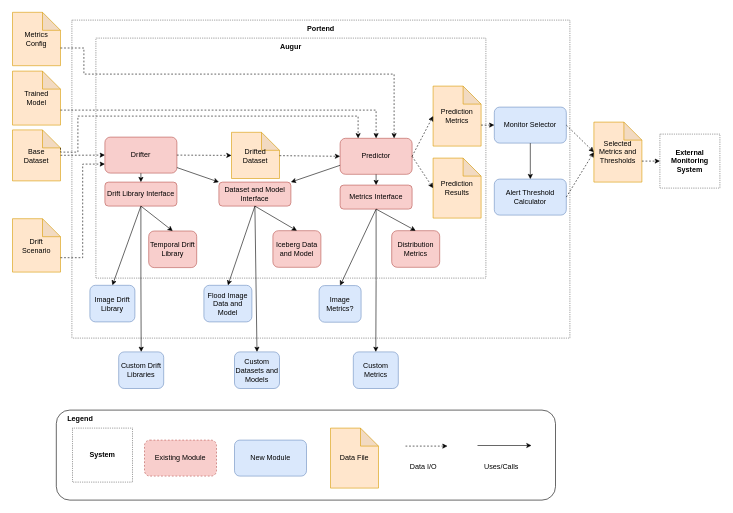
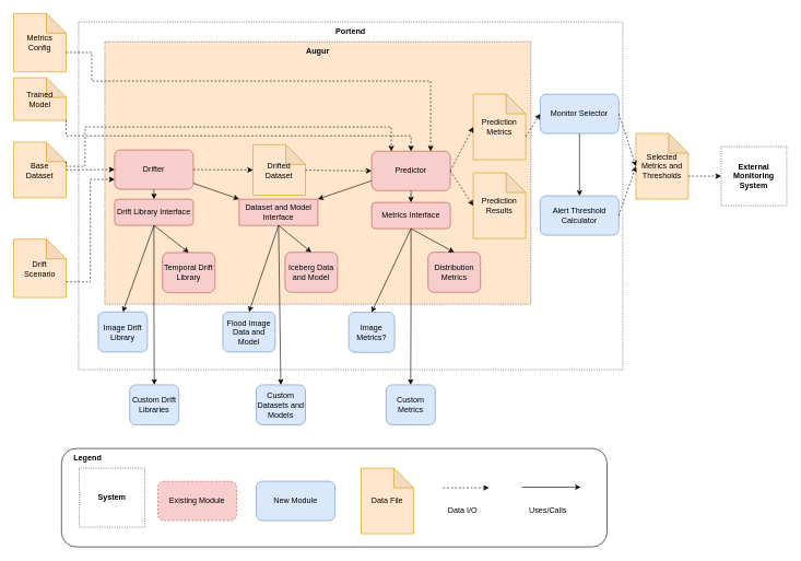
  <mxCell id="0" />
  <mxCell id="1" parent="0" />
  <mxCell id="2" value="&lt;b&gt;&amp;nbsp; &amp;nbsp; &amp;nbsp;Legend&lt;/b&gt;" style="rounded=1;whiteSpace=wrap;html=1;align=left;verticalAlign=top;" parent="1" vertex="1"><mxGeometry x="93" y="683" width="832" height="150" as="geometry" /></mxCell>
  <mxCell id="3" value="&lt;b&gt;Portend&lt;/b&gt;" style="rounded=0;whiteSpace=wrap;html=1;align=center;verticalAlign=top;dashed=1;dashPattern=1 2;" parent="1" vertex="1"><mxGeometry x="119" y="33" width="830" height="530" as="geometry" /></mxCell>
- <mxCell id="4" value="&lt;b&gt;Augur&lt;/b&gt;" style="rounded=0;whiteSpace=wrap;html=1;align=center;verticalAlign=top;dashed=1;dashPattern=1 2;" parent="1" vertex="1"><mxGeometry x="159" y="63" width="650" height="400" as="geometry" /></mxCell>
+ <mxCell id="4" value="&lt;b&gt;Augur&lt;/b&gt;" style="rounded=0;whiteSpace=wrap;html=1;align=center;verticalAlign=top;dashed=1;dashPattern=1 2;fillColor=#ffe6cc;" parent="1" vertex="1"><mxGeometry x="159" y="63" width="650" height="400" as="geometry" /></mxCell>
  <mxCell id="5" value="Drifter" style="rounded=1;whiteSpace=wrap;html=1;fillColor=#f8cecc;strokeColor=#b85450;" parent="1" vertex="1"><mxGeometry x="174" y="228" width="120" height="60" as="geometry" /></mxCell>
  <mxCell id="6" value="Base &lt;br&gt;Dataset" style="shape=note;whiteSpace=wrap;html=1;backgroundOutline=1;darkOpacity=0.05;fillColor=#ffe6cc;strokeColor=#d79b00;" parent="1" vertex="1"><mxGeometry x="20" y="216" width="80" height="85" as="geometry" /></mxCell>
  <mxCell id="7" value="Drifted&lt;br&gt;Dataset" style="shape=note;whiteSpace=wrap;html=1;backgroundOutline=1;darkOpacity=0.05;fillColor=#ffe6cc;strokeColor=#d79b00;" parent="1" vertex="1"><mxGeometry x="385" y="220" width="80" height="77" as="geometry" /></mxCell>
  <mxCell id="8" value="Predictor" style="rounded=1;whiteSpace=wrap;html=1;fillColor=#f8cecc;strokeColor=#b85450;" parent="1" vertex="1"><mxGeometry x="566" y="230" width="120" height="60" as="geometry" /></mxCell>
- <mxCell id="9" value="Trained&lt;br&gt;Model" style="shape=note;whiteSpace=wrap;html=1;backgroundOutline=1;darkOpacity=0.05;fillColor=#ffe6cc;strokeColor=#d79b00;" parent="1" vertex="1"><mxGeometry x="20" y="118" width="80" height="90" as="geometry" /></mxCell>
+ <mxCell id="9" value="Trained&lt;br&gt;Model" style="shape=note;whiteSpace=wrap;html=1;backgroundOutline=1;darkOpacity=0.05;fillColor=#ffe6cc;strokeColor=#d79b00;" parent="1" vertex="1"><mxGeometry x="20" y="118" width="80" height="65" as="geometry" /></mxCell>
  <mxCell id="10" value="" style="endArrow=classic;html=1;rounded=0;entryX=0;entryY=0.5;entryDx=0;entryDy=0;dashed=1;" parent="1" source="6" target="5" edge="1"><mxGeometry width="50" height="50" relative="1" as="geometry"><mxPoint x="139" y="323" as="sourcePoint" /><mxPoint x="279" y="463" as="targetPoint" /></mxGeometry></mxCell>
  <mxCell id="11" value="" style="endArrow=classic;html=1;rounded=0;entryX=0;entryY=0.5;entryDx=0;entryDy=0;exitX=1;exitY=0.5;exitDx=0;exitDy=0;entryPerimeter=0;dashed=1;" parent="1" source="5" target="7" edge="1"><mxGeometry width="50" height="50" relative="1" as="geometry"><mxPoint x="99" y="283" as="sourcePoint" /><mxPoint x="139" y="283" as="targetPoint" /></mxGeometry></mxCell>
  <mxCell id="12" value="" style="endArrow=classic;html=1;rounded=0;entryX=0;entryY=0.5;entryDx=0;entryDy=0;dashed=1;" parent="1" source="7" target="8" edge="1"><mxGeometry width="50" height="50" relative="1" as="geometry"><mxPoint x="496" y="260" as="sourcePoint" /><mxPoint x="239" y="293" as="targetPoint" /></mxGeometry></mxCell>
  <mxCell id="13" value="" style="endArrow=classic;html=1;rounded=0;entryX=0.5;entryY=0;entryDx=0;entryDy=0;exitX=0;exitY=0;exitDx=80;exitDy=65;exitPerimeter=0;dashed=1;edgeStyle=orthogonalEdgeStyle;" parent="1" source="9" target="8" edge="1"><mxGeometry width="50" height="50" relative="1" as="geometry"><mxPoint x="384" y="285" as="sourcePoint" /><mxPoint x="444" y="285" as="targetPoint" /></mxGeometry></mxCell>
  <mxCell id="14" value="Prediction&lt;br&gt;Metrics" style="shape=note;whiteSpace=wrap;html=1;backgroundOutline=1;darkOpacity=0.05;fillColor=#ffe6cc;strokeColor=#d79b00;" parent="1" vertex="1"><mxGeometry x="721" y="143" width="80" height="100" as="geometry" /></mxCell>
  <mxCell id="15" value="Prediction&lt;br&gt;Results" style="shape=note;whiteSpace=wrap;html=1;backgroundOutline=1;darkOpacity=0.05;fillColor=#ffe6cc;strokeColor=#d79b00;" parent="1" vertex="1"><mxGeometry x="721" y="263" width="80" height="100" as="geometry" /></mxCell>
  <mxCell id="16" value="" style="endArrow=classic;html=1;rounded=0;entryX=0;entryY=0.5;entryDx=0;entryDy=0;exitX=1;exitY=0.5;exitDx=0;exitDy=0;entryPerimeter=0;dashed=1;" parent="1" source="8" target="14" edge="1"><mxGeometry width="50" height="50" relative="1" as="geometry"><mxPoint x="501" y="270" as="sourcePoint" /><mxPoint x="556" y="270" as="targetPoint" /></mxGeometry></mxCell>
  <mxCell id="17" value="" style="endArrow=classic;html=1;rounded=0;entryX=0;entryY=0.5;entryDx=0;entryDy=0;entryPerimeter=0;exitX=1;exitY=0.5;exitDx=0;exitDy=0;dashed=1;" parent="1" source="8" target="15" edge="1"><mxGeometry width="50" height="50" relative="1" as="geometry"><mxPoint x="671" y="253" as="sourcePoint" /><mxPoint x="731" y="183" as="targetPoint" /></mxGeometry></mxCell>
  <mxCell id="18" value="" style="endArrow=classic;html=1;rounded=0;exitX=0.5;exitY=1;exitDx=0;exitDy=0;entryX=0.5;entryY=0;entryDx=0;entryDy=0;" parent="1" source="42" target="38" edge="1"><mxGeometry width="50" height="50" relative="1" as="geometry"><mxPoint x="449" y="473" as="sourcePoint" /><mxPoint x="234" y="403" as="targetPoint" /></mxGeometry></mxCell>
- <mxCell id="19" value="Monitor Selector" style="rounded=1;whiteSpace=wrap;html=1;fillColor=#dae8fc;strokeColor=#6c8ebf;" parent="1" vertex="1"><mxGeometry x="823" y="178" width="120" height="60" as="geometry" /></mxCell>
+ <mxCell id="19" value="Monitor Selector" style="rounded=1;whiteSpace=wrap;html=1;fillColor=#dae8fc;strokeColor=#6c8ebf;" parent="1" vertex="1"><mxGeometry x="823" y="143" width="120" height="60" as="geometry" /></mxCell>
  <mxCell id="20" value="Alert Threshold Calculator" style="rounded=1;whiteSpace=wrap;html=1;fillColor=#dae8fc;strokeColor=#6c8ebf;" parent="1" vertex="1"><mxGeometry x="823" y="298" width="120" height="60" as="geometry" /></mxCell>
  <mxCell id="21" value="" style="endArrow=classic;html=1;rounded=0;entryX=0;entryY=0.5;entryDx=0;entryDy=0;dashed=1;exitX=0;exitY=0;exitDx=80;exitDy=65;exitPerimeter=0;" parent="1" source="14" target="19" edge="1"><mxGeometry width="50" height="50" relative="1" as="geometry"><mxPoint x="586" y="270" as="sourcePoint" /><mxPoint x="641" y="323" as="targetPoint" /></mxGeometry></mxCell>
- <mxCell id="22" value="Selected&lt;br&gt;Metrics and Thresholds" style="shape=note;whiteSpace=wrap;html=1;backgroundOutline=1;darkOpacity=0.05;fillColor=#ffe6cc;strokeColor=#d79b00;" parent="1" vertex="1"><mxGeometry x="989" y="203" width="80" height="100" as="geometry" /></mxCell>
+ <mxCell id="22" value="Selected&lt;br&gt;Metrics and Thresholds" style="shape=note;whiteSpace=wrap;html=1;backgroundOutline=1;darkOpacity=0.05;fillColor=#ffe6cc;strokeColor=#d79b00;" parent="1" vertex="1"><mxGeometry x="969" y="203" width="80" height="100" as="geometry" /></mxCell>
  <mxCell id="23" value="" style="endArrow=classic;html=1;rounded=0;entryX=0;entryY=0.5;entryDx=0;entryDy=0;exitX=1;exitY=0.5;exitDx=0;exitDy=0;dashed=1;entryPerimeter=0;" parent="1" source="19" target="22" edge="1"><mxGeometry width="50" height="50" relative="1" as="geometry"><mxPoint x="757" y="338" as="sourcePoint" /><mxPoint x="819" y="338" as="targetPoint" /></mxGeometry></mxCell>
  <mxCell id="24" value="" style="endArrow=classic;html=1;rounded=0;entryX=0;entryY=0.5;entryDx=0;entryDy=0;dashed=1;exitX=1;exitY=0.5;exitDx=0;exitDy=0;entryPerimeter=0;" parent="1" source="20" target="22" edge="1"><mxGeometry width="50" height="50" relative="1" as="geometry"><mxPoint x="757" y="218" as="sourcePoint" /><mxPoint x="819" y="218" as="targetPoint" /></mxGeometry></mxCell>
  <mxCell id="25" value="Drift &lt;br&gt;Scenario" style="shape=note;whiteSpace=wrap;html=1;backgroundOutline=1;darkOpacity=0.05;fillColor=#ffe6cc;strokeColor=#d79b00;" parent="1" vertex="1"><mxGeometry x="20" y="364" width="80" height="89" as="geometry" /></mxCell>
  <mxCell id="26" value="" style="endArrow=classic;html=1;rounded=0;entryX=0;entryY=0.75;entryDx=0;entryDy=0;dashed=1;exitX=0;exitY=0;exitDx=80;exitDy=65;exitPerimeter=0;edgeStyle=orthogonalEdgeStyle;" parent="1" source="25" target="5" edge="1"><mxGeometry width="50" height="50" relative="1" as="geometry"><mxPoint x="157" y="268" as="sourcePoint" /><mxPoint x="174" y="433.5" as="targetPoint" /></mxGeometry></mxCell>
  <mxCell id="27" value="&lt;b&gt;External Monitoring System&lt;/b&gt;" style="rounded=0;whiteSpace=wrap;html=1;align=center;verticalAlign=middle;dashed=1;dashPattern=1 2;" parent="1" vertex="1"><mxGeometry x="1099" y="223" width="100" height="90" as="geometry" /></mxCell>
  <mxCell id="28" value="" style="endArrow=classic;html=1;rounded=0;entryX=0.5;entryY=0;entryDx=0;entryDy=0;exitX=0.5;exitY=1;exitDx=0;exitDy=0;" parent="1" source="19" target="20" edge="1"><mxGeometry width="50" height="50" relative="1" as="geometry"><mxPoint x="849" y="-87" as="sourcePoint" /><mxPoint x="899" y="-137" as="targetPoint" /></mxGeometry></mxCell>
  <mxCell id="29" value="" style="endArrow=classic;html=1;rounded=0;entryX=0;entryY=0.5;entryDx=0;entryDy=0;exitX=0;exitY=0;exitDx=80;exitDy=65;dashed=1;exitPerimeter=0;" parent="1" source="22" target="27" edge="1"><mxGeometry width="50" height="50" relative="1" as="geometry"><mxPoint x="873" y="218" as="sourcePoint" /><mxPoint x="919" y="263" as="targetPoint" /></mxGeometry></mxCell>
  <mxCell id="30" value="Existing Module" style="rounded=1;whiteSpace=wrap;html=1;fillColor=#f8cecc;strokeColor=#b85450;dashed=1;" parent="1" vertex="1"><mxGeometry x="240" y="733" width="120" height="60" as="geometry" /></mxCell>
  <mxCell id="31" value="New Module" style="rounded=1;whiteSpace=wrap;html=1;fillColor=#dae8fc;strokeColor=#6c8ebf;" parent="1" vertex="1"><mxGeometry x="390" y="733" width="120" height="60" as="geometry" /></mxCell>
  <mxCell id="32" value="Data File" style="shape=note;whiteSpace=wrap;html=1;backgroundOutline=1;darkOpacity=0.05;fillColor=#ffe6cc;strokeColor=#d79b00;" parent="1" vertex="1"><mxGeometry x="550" y="713" width="80" height="100" as="geometry" /></mxCell>
  <mxCell id="33" value="&lt;b&gt;System&lt;/b&gt;" style="rounded=0;whiteSpace=wrap;html=1;align=center;verticalAlign=middle;dashed=1;dashPattern=1 2;" parent="1" vertex="1"><mxGeometry x="120" y="713" width="100" height="90" as="geometry" /></mxCell>
  <mxCell id="34" value="" style="endArrow=classic;html=1;rounded=0;dashed=1;" parent="1" edge="1"><mxGeometry width="50" height="50" relative="1" as="geometry"><mxPoint x="675" y="743" as="sourcePoint" /><mxPoint x="745" y="743" as="targetPoint" /></mxGeometry></mxCell>
  <mxCell id="35" value="Data I/O" style="text;html=1;strokeColor=none;fillColor=none;align=center;verticalAlign=middle;whiteSpace=wrap;rounded=0;dashed=1;dashPattern=1 2;" parent="1" vertex="1"><mxGeometry x="675" y="763" width="60" height="30" as="geometry" /></mxCell>
  <mxCell id="36" value="" style="endArrow=classic;html=1;rounded=0;exitX=0.5;exitY=1;exitDx=0;exitDy=0;" parent="1" edge="1"><mxGeometry width="50" height="50" relative="1" as="geometry"><mxPoint x="795" y="742" as="sourcePoint" /><mxPoint x="885" y="742" as="targetPoint" /></mxGeometry></mxCell>
  <mxCell id="37" value="Uses/Calls" style="text;html=1;strokeColor=none;fillColor=none;align=center;verticalAlign=middle;whiteSpace=wrap;rounded=0;dashed=1;dashPattern=1 2;" parent="1" vertex="1"><mxGeometry x="805" y="763" width="60" height="30" as="geometry" /></mxCell>
  <mxCell id="38" value="Image Drift Library" style="rounded=1;whiteSpace=wrap;html=1;fillColor=#dae8fc;strokeColor=#6c8ebf;" parent="1" vertex="1"><mxGeometry x="149" y="475" width="75" height="61" as="geometry" /></mxCell>
  <mxCell id="39" value="Image Metrics?" style="rounded=1;whiteSpace=wrap;html=1;fillColor=#dae8fc;strokeColor=#6c8ebf;" parent="1" vertex="1"><mxGeometry x="531" y="475.5" width="70" height="61" as="geometry" /></mxCell>
  <mxCell id="40" value="" style="endArrow=classic;html=1;rounded=0;entryX=0.5;entryY=0;entryDx=0;entryDy=0;exitX=0.5;exitY=1;exitDx=0;exitDy=0;" parent="1" source="47" target="39" edge="1"><mxGeometry width="50" height="50" relative="1" as="geometry"><mxPoint x="626" y="343" as="sourcePoint" /><mxPoint x="376" y="413" as="targetPoint" /></mxGeometry></mxCell>
  <mxCell id="41" value="Temporal Drift Library" style="rounded=1;whiteSpace=wrap;html=1;fillColor=#f8cecc;strokeColor=#b85450;" vertex="1" parent="1"><mxGeometry x="247" y="384.5" width="80" height="61" as="geometry" /></mxCell>
  <mxCell id="42" value="Drift Library Interface" style="rounded=1;whiteSpace=wrap;html=1;fillColor=#f8cecc;strokeColor=#b85450;" vertex="1" parent="1"><mxGeometry x="174" y="303" width="120" height="40" as="geometry" /></mxCell>
  <mxCell id="43" value="" style="endArrow=classic;html=1;rounded=0;exitX=0.5;exitY=1;exitDx=0;exitDy=0;entryX=0.5;entryY=0;entryDx=0;entryDy=0;" edge="1" parent="1" source="42" target="41"><mxGeometry width="50" height="50" relative="1" as="geometry"><mxPoint x="244" y="373" as="sourcePoint" /><mxPoint x="201.5" y="413" as="targetPoint" /></mxGeometry></mxCell>
  <mxCell id="44" value="" style="endArrow=classic;html=1;rounded=0;exitX=0.5;exitY=1;exitDx=0;exitDy=0;entryX=0.5;entryY=0;entryDx=0;entryDy=0;" edge="1" parent="1" source="5" target="42"><mxGeometry width="50" height="50" relative="1" as="geometry"><mxPoint x="244" y="373" as="sourcePoint" /><mxPoint x="305" y="413.5" as="targetPoint" /></mxGeometry></mxCell>
  <mxCell id="45" value="Custom Drift Libraries" style="rounded=1;whiteSpace=wrap;html=1;fillColor=#dae8fc;strokeColor=#6c8ebf;" vertex="1" parent="1"><mxGeometry x="197" y="586" width="75" height="61" as="geometry" /></mxCell>
  <mxCell id="46" value="" style="endArrow=classic;html=1;rounded=0;exitX=0.5;exitY=1;exitDx=0;exitDy=0;entryX=0.5;entryY=0;entryDx=0;entryDy=0;edgeStyle=orthogonalEdgeStyle;" edge="1" parent="1" source="42" target="45"><mxGeometry width="50" height="50" relative="1" as="geometry"><mxPoint x="504" y="300" as="sourcePoint" /><mxPoint x="504" y="413" as="targetPoint" /></mxGeometry></mxCell>
  <mxCell id="47" value="Metrics Interface" style="rounded=1;whiteSpace=wrap;html=1;fillColor=#f8cecc;strokeColor=#b85450;" vertex="1" parent="1"><mxGeometry x="566" y="308" width="120" height="40" as="geometry" /></mxCell>
  <mxCell id="48" value="" style="endArrow=classic;html=1;rounded=0;exitX=0.5;exitY=1;exitDx=0;exitDy=0;entryX=0.5;entryY=0;entryDx=0;entryDy=0;" edge="1" parent="1" source="8" target="47"><mxGeometry width="50" height="50" relative="1" as="geometry"><mxPoint x="636" y="353" as="sourcePoint" /><mxPoint x="626" y="313" as="targetPoint" /></mxGeometry></mxCell>
  <mxCell id="49" value="Distribution Metrics" style="rounded=1;whiteSpace=wrap;html=1;fillColor=#f8cecc;strokeColor=#b85450;" vertex="1" parent="1"><mxGeometry x="652" y="384" width="80" height="61" as="geometry" /></mxCell>
  <mxCell id="50" value="Custom Metrics" style="rounded=1;whiteSpace=wrap;html=1;fillColor=#dae8fc;strokeColor=#6c8ebf;" vertex="1" parent="1"><mxGeometry x="588" y="586" width="75" height="61" as="geometry" /></mxCell>
  <mxCell id="51" value="" style="endArrow=classic;html=1;rounded=0;exitX=0.5;exitY=1;exitDx=0;exitDy=0;entryX=0.5;entryY=0;entryDx=0;entryDy=0;edgeStyle=orthogonalEdgeStyle;" edge="1" parent="1" source="47" target="50"><mxGeometry width="50" height="50" relative="1" as="geometry"><mxPoint x="376" y="353" as="sourcePoint" /><mxPoint x="626.5" y="505" as="targetPoint" /></mxGeometry></mxCell>
  <mxCell id="52" value="" style="endArrow=classic;html=1;rounded=0;entryX=0.5;entryY=0;entryDx=0;entryDy=0;exitX=0.5;exitY=1;exitDx=0;exitDy=0;" edge="1" parent="1" source="47" target="49"><mxGeometry width="50" height="50" relative="1" as="geometry"><mxPoint x="636" y="353" as="sourcePoint" /><mxPoint x="606" y="413.5" as="targetPoint" /></mxGeometry></mxCell>
  <mxCell id="53" value="" style="endArrow=classic;html=1;rounded=0;entryX=0.25;entryY=0;entryDx=0;entryDy=0;dashed=1;exitX=0;exitY=0;exitDx=80;exitDy=30;exitPerimeter=0;edgeStyle=orthogonalEdgeStyle;" edge="1" parent="1" source="6" target="8"><mxGeometry width="50" height="50" relative="1" as="geometry"><mxPoint x="110" y="268" as="sourcePoint" /><mxPoint x="184" y="268" as="targetPoint" /><Array as="points"><mxPoint x="100" y="253" /><mxPoint x="129" y="253" /><mxPoint x="129" y="193" /><mxPoint x="596" y="193" /></Array></mxGeometry></mxCell>
  <mxCell id="54" value="Metrics &lt;br&gt;Config" style="shape=note;whiteSpace=wrap;html=1;backgroundOutline=1;darkOpacity=0.05;fillColor=#ffe6cc;strokeColor=#d79b00;" vertex="1" parent="1"><mxGeometry x="20" y="20" width="80" height="89" as="geometry" /></mxCell>
  <mxCell id="55" value="" style="endArrow=classic;html=1;rounded=0;exitX=0;exitY=0;exitDx=80;exitDy=59.5;exitPerimeter=0;dashed=1;edgeStyle=orthogonalEdgeStyle;entryX=0.75;entryY=0;entryDx=0;entryDy=0;" edge="1" parent="1" source="54" target="8"><mxGeometry width="50" height="50" relative="1" as="geometry"><mxPoint x="110" y="193" as="sourcePoint" /><mxPoint x="504" y="240" as="targetPoint" /><Array as="points"><mxPoint x="139" y="79" /><mxPoint x="139" y="123" /><mxPoint x="656" y="123" /></Array></mxGeometry></mxCell>
- <mxCell id="56" value="Dataset and Model Interface" style="rounded=1;whiteSpace=wrap;html=1;fillColor=#f8cecc;strokeColor=#b85450;" vertex="1" parent="1"><mxGeometry x="364" y="303" width="120" height="40" as="geometry" /></mxCell>
+ <mxCell id="56" value="Dataset and Model Interface" style="whiteSpace=wrap;html=1;fillColor=#f8cecc;strokeColor=#b85450;rounded=0;" vertex="1" parent="1"><mxGeometry x="364" y="303" width="120" height="40" as="geometry" /></mxCell>
  <mxCell id="57" value="" style="endArrow=classic;html=1;rounded=0;entryX=0;entryY=0;entryDx=0;entryDy=0;" edge="1" parent="1" source="5" target="56"><mxGeometry width="50" height="50" relative="1" as="geometry"><mxPoint x="244" y="353" as="sourcePoint" /><mxPoint x="349" y="313" as="targetPoint" /></mxGeometry></mxCell>
  <mxCell id="58" value="" style="endArrow=classic;html=1;rounded=0;exitX=0;exitY=0.75;exitDx=0;exitDy=0;entryX=1;entryY=0;entryDx=0;entryDy=0;" edge="1" parent="1" source="8" target="56"><mxGeometry width="50" height="50" relative="1" as="geometry"><mxPoint x="549" y="283" as="sourcePoint" /><mxPoint x="483" y="303.952" as="targetPoint" /></mxGeometry></mxCell>
  <mxCell id="59" value="Flood Image Data and Model" style="rounded=1;whiteSpace=wrap;html=1;fillColor=#dae8fc;strokeColor=#6c8ebf;" vertex="1" parent="1"><mxGeometry x="339" y="475" width="80" height="61" as="geometry" /></mxCell>
- <mxCell id="60" value="Iceberg Data and Model" style="rounded=1;whiteSpace=wrap;html=1;fillColor=#f8cecc;strokeColor=#b85450;" vertex="1" parent="1"><mxGeometry x="454" y="384" width="80" height="61" as="geometry" /></mxCell>
+ <mxCell id="60" value="Iceberg Data and Model" style="rounded=1;whiteSpace=wrap;html=1;fillColor=#f8cecc;strokeColor=#b85450;" vertex="1" parent="1"><mxGeometry x="434" y="384" width="80" height="61" as="geometry" /></mxCell>
  <mxCell id="61" value="" style="endArrow=classic;html=1;rounded=0;exitX=0.5;exitY=1;exitDx=0;exitDy=0;entryX=0.5;entryY=0;entryDx=0;entryDy=0;" edge="1" parent="1" source="56" target="59"><mxGeometry width="50" height="50" relative="1" as="geometry"><mxPoint x="244" y="353" as="sourcePoint" /><mxPoint x="301" y="413.5" as="targetPoint" /></mxGeometry></mxCell>
  <mxCell id="62" value="" style="endArrow=classic;html=1;rounded=0;exitX=0.5;exitY=1;exitDx=0;exitDy=0;entryX=0.5;entryY=0;entryDx=0;entryDy=0;" edge="1" parent="1" source="56" target="60"><mxGeometry width="50" height="50" relative="1" as="geometry"><mxPoint x="434" y="353" as="sourcePoint" /><mxPoint x="399" y="413" as="targetPoint" /></mxGeometry></mxCell>
  <mxCell id="63" value="Custom Datasets and Models" style="rounded=1;whiteSpace=wrap;html=1;fillColor=#dae8fc;strokeColor=#6c8ebf;" vertex="1" parent="1"><mxGeometry x="390" y="586" width="75" height="61" as="geometry" /></mxCell>
  <mxCell id="64" value="" style="endArrow=classic;html=1;rounded=0;exitX=0.5;exitY=1;exitDx=0;exitDy=0;entryX=0.5;entryY=0;entryDx=0;entryDy=0;" edge="1" parent="1" source="56" target="63"><mxGeometry width="50" height="50" relative="1" as="geometry"><mxPoint x="434" y="353" as="sourcePoint" /><mxPoint x="399" y="413" as="targetPoint" /></mxGeometry></mxCell>
